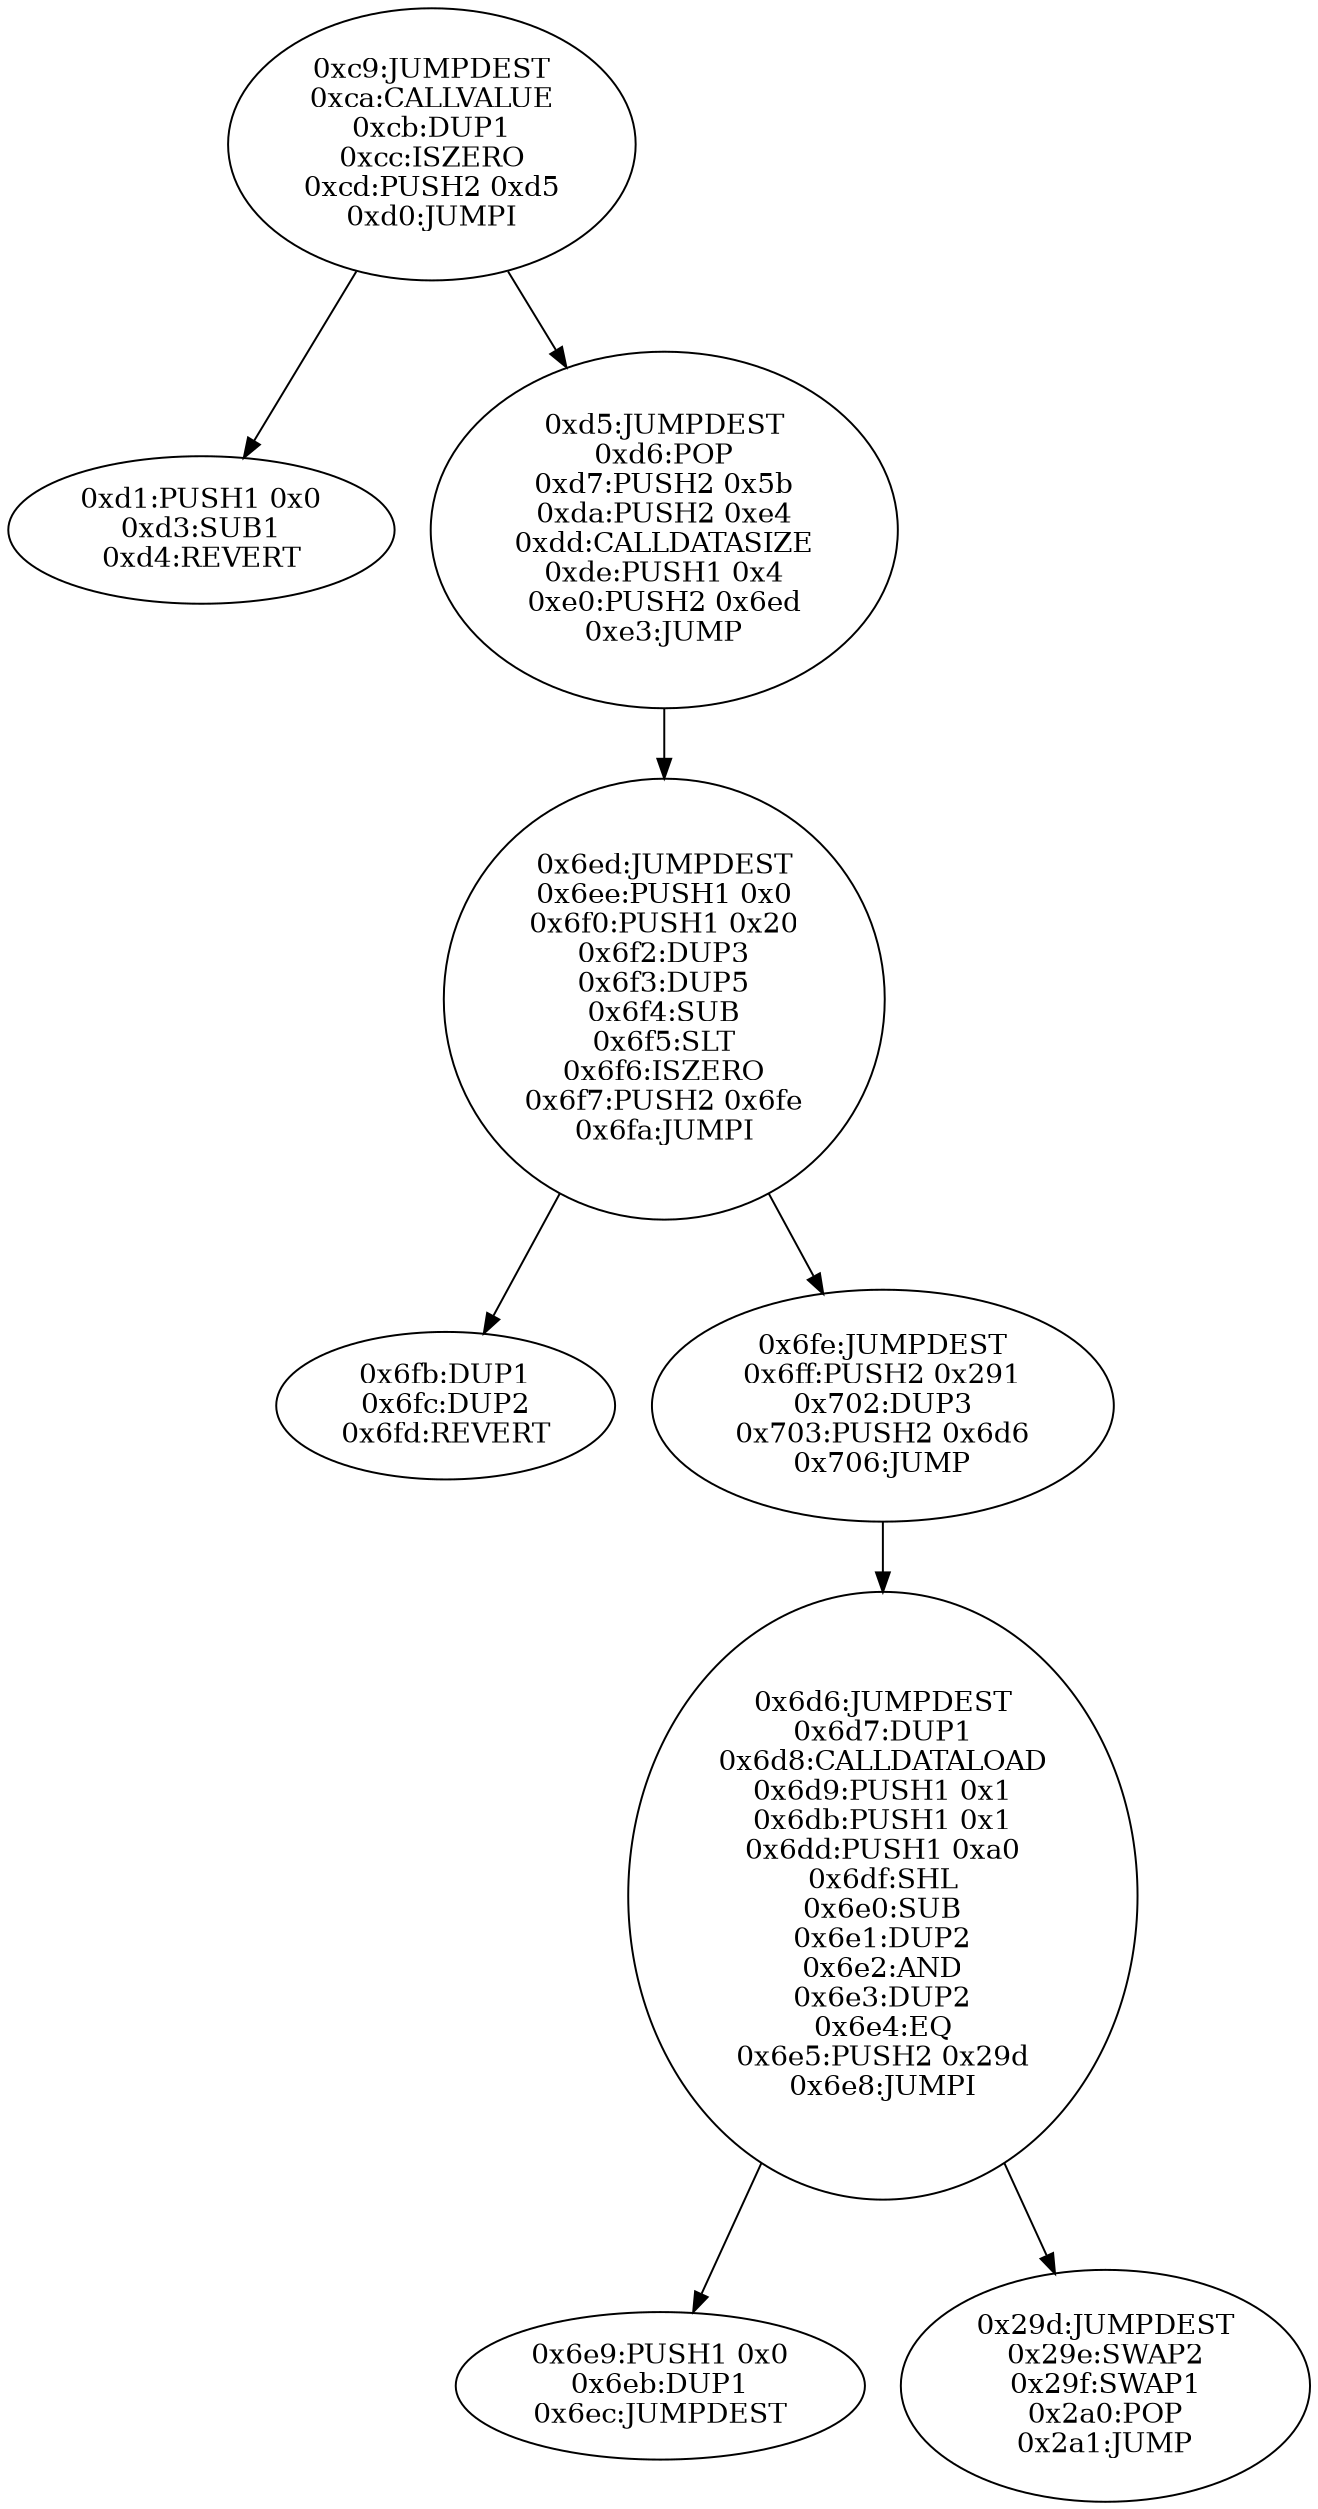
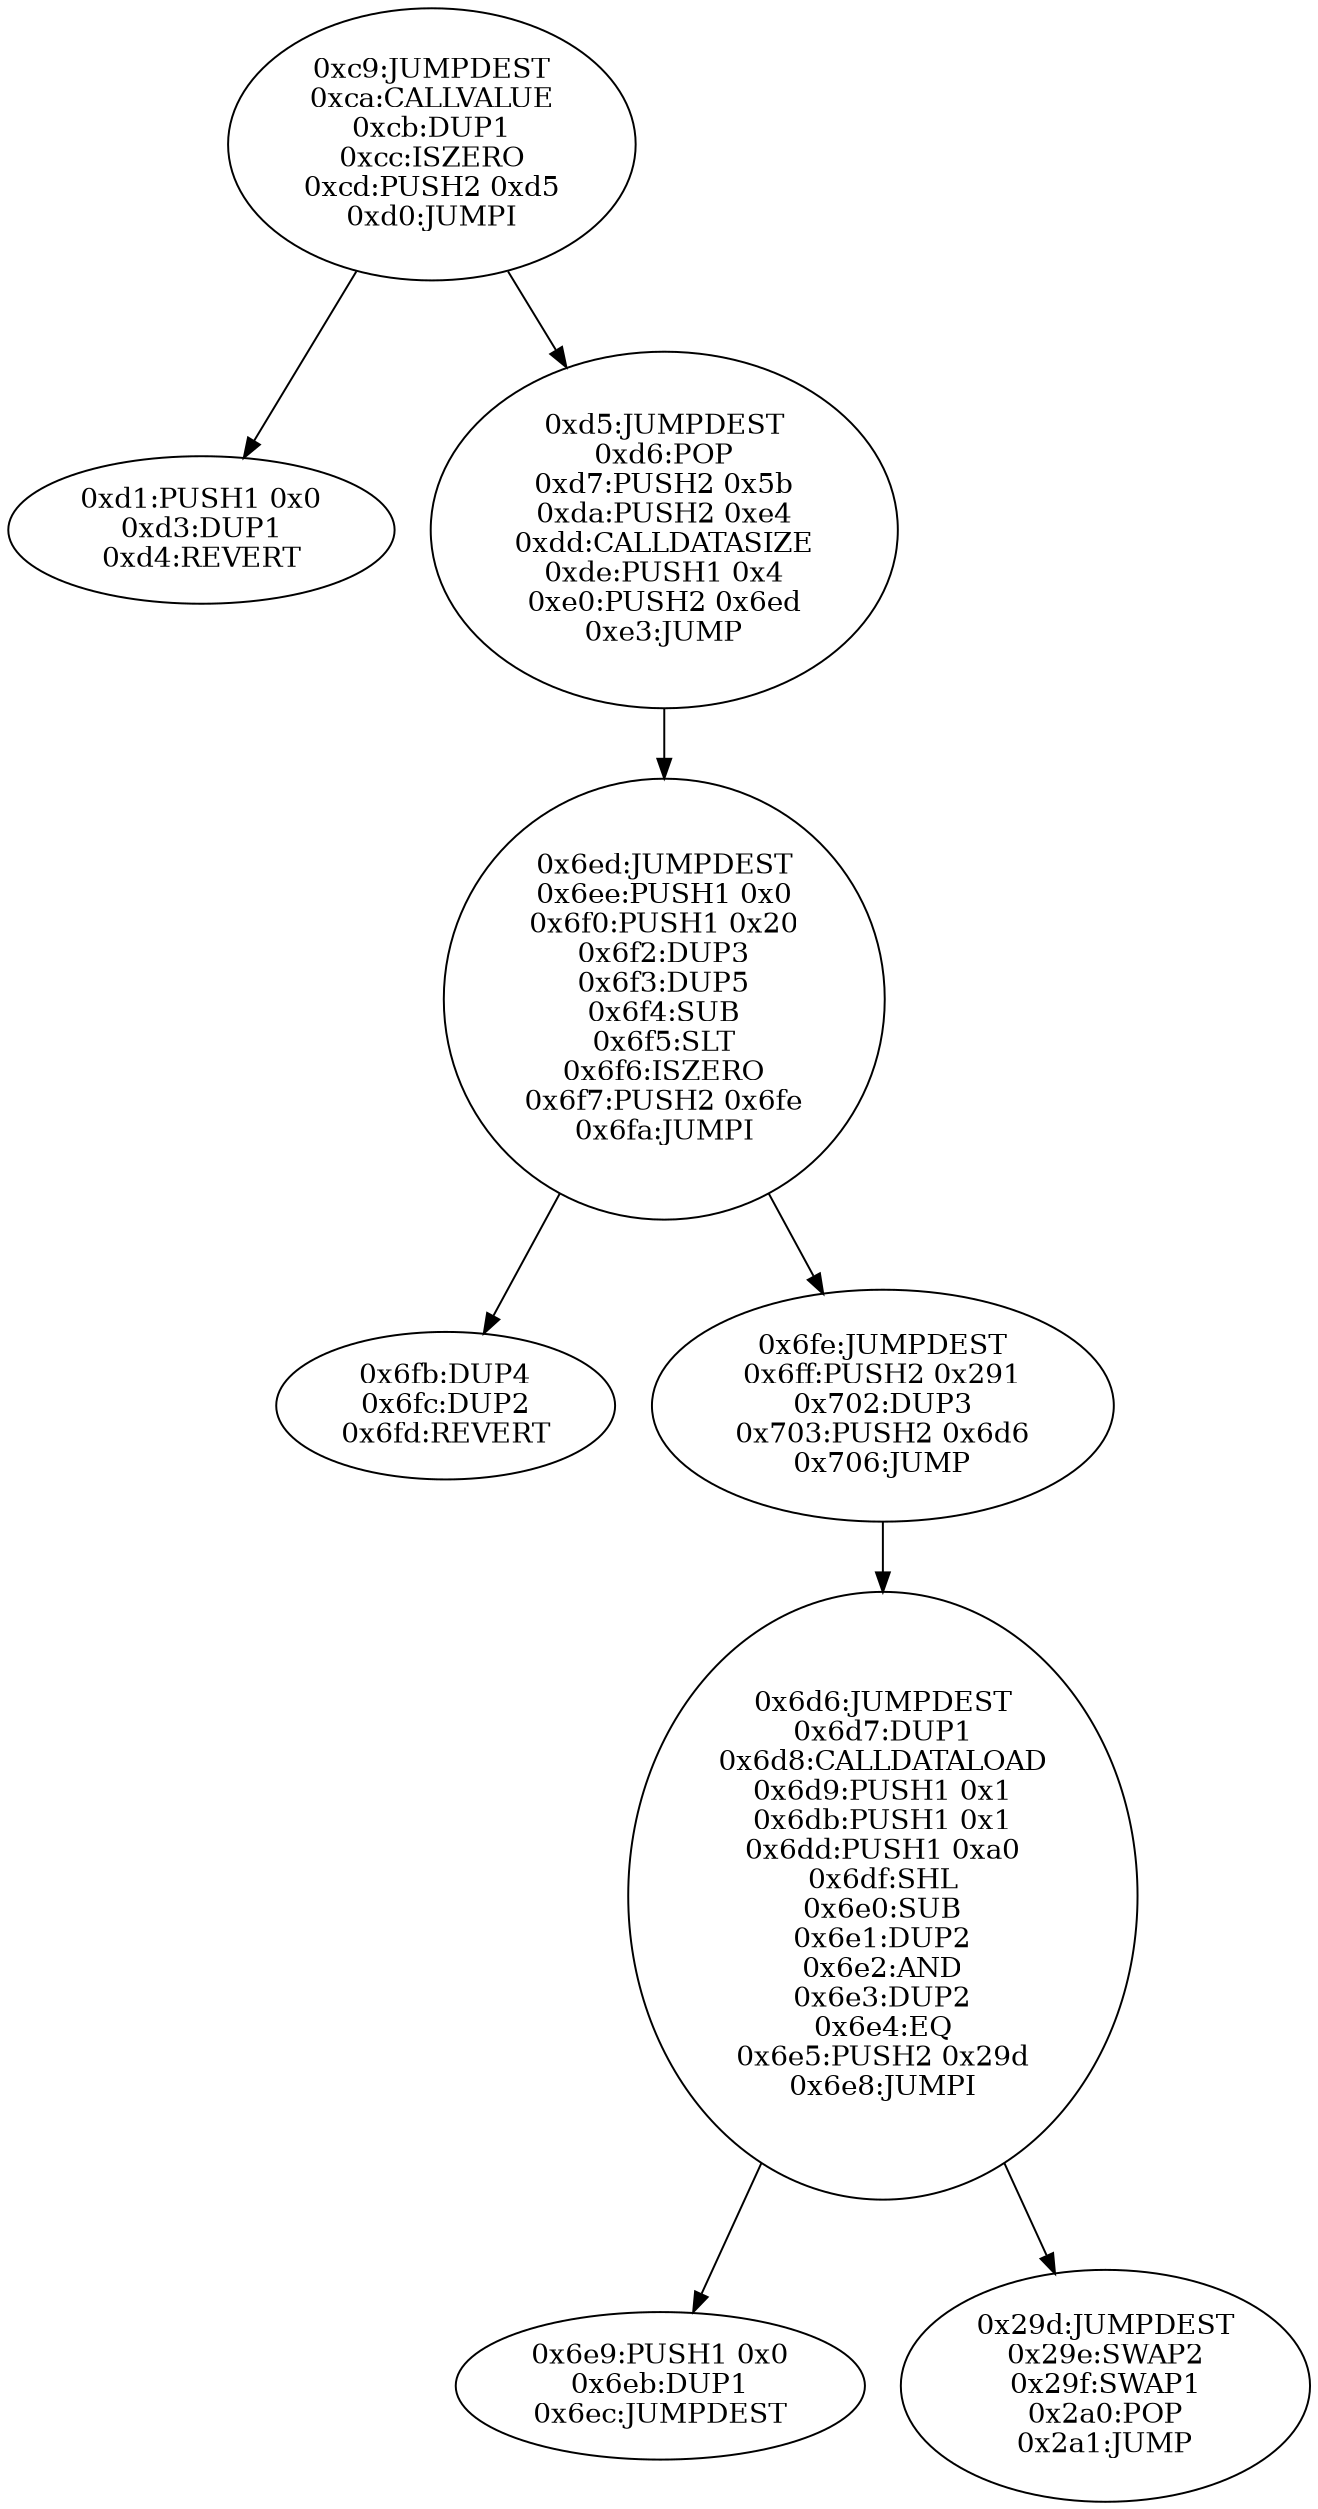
  digraph {
    n1 [label="0xc9:JUMPDEST\n0xca:CALLVALUE\n0xcb:DUP1\n0xcc:ISZERO\n0xcd:PUSH2 0xd5\n0xd0:JUMPI"]
-   n2 [label="0xd1:PUSH1 0x0\n0xd3:SUB1\n0xd4:REVERT"]
+   n2 [label="0xd1:PUSH1 0x0\n0xd3:DUP1\n0xd4:REVERT"]
    n3 [label="0xd5:JUMPDEST\n0xd6:POP\n0xd7:PUSH2 0x5b\n0xda:PUSH2 0xe4\n0xdd:CALLDATASIZE\n0xde:PUSH1 0x4\n0xe0:PUSH2 0x6ed\n0xe3:JUMP"]
    n4 [label="0x6ed:JUMPDEST\n0x6ee:PUSH1 0x0\n0x6f0:PUSH1 0x20\n0x6f2:DUP3\n0x6f3:DUP5\n0x6f4:SUB\n0x6f5:SLT\n0x6f6:ISZERO\n0x6f7:PUSH2 0x6fe\n0x6fa:JUMPI"]
-   n5 [label="0x6fb:DUP1\n0x6fc:DUP2\n0x6fd:REVERT"]
+   n5 [label="0x6fb:DUP4\n0x6fc:DUP2\n0x6fd:REVERT"]
    n6 [label="0x6fe:JUMPDEST\n0x6ff:PUSH2 0x291\n0x702:DUP3\n0x703:PUSH2 0x6d6\n0x706:JUMP"]
    n7 [label="0x6d6:JUMPDEST\n0x6d7:DUP1\n0x6d8:CALLDATALOAD\n0x6d9:PUSH1 0x1\n0x6db:PUSH1 0x1\n0x6dd:PUSH1 0xa0\n0x6df:SHL\n0x6e0:SUB\n0x6e1:DUP2\n0x6e2:AND\n0x6e3:DUP2\n0x6e4:EQ\n0x6e5:PUSH2 0x29d\n0x6e8:JUMPI"]
    n8 [label="0x6e9:PUSH1 0x0\n0x6eb:DUP1\n0x6ec:JUMPDEST"]
    n9 [label="0x29d:JUMPDEST\n0x29e:SWAP2\n0x29f:SWAP1\n0x2a0:POP\n0x2a1:JUMP"]
    n1 -> n2
    n1 -> n3
    n3 -> n4
    n4 -> n5
    n4 -> n6
    n6 -> n7
    n7 -> n8
    n7 -> n9
  }
